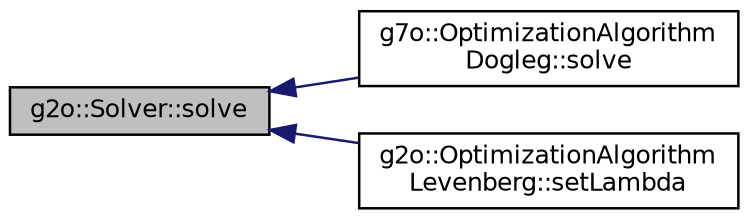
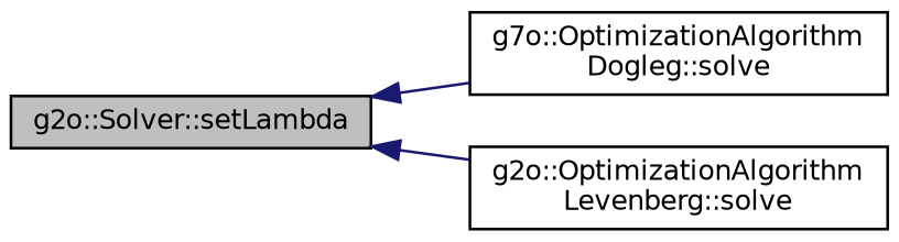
  digraph {
    rankdir=LR
    node [color=black fillcolor=white fontname=Helvetica fontsize=10 shape=record style=filled]
    edge [color=midnightblue dir=back fontname=Helvetica fontsize=10 labelfontname=Helvetica labelfontsize=10 style=solid]
-   n1 [fillcolor=grey75 fontcolor=black height=0.2 label="g2o::Solver::solve" width=0.4]
+   n1 [fillcolor=grey75 fontcolor=black height=0.2 label="g2o::Solver::setLambda" width=0.4]
    n2 [height=0.2 label="g7o::OptimizationAlgorithm\lDogleg::solve" width=0.4]
-   n3 [height=0.2 label="g2o::OptimizationAlgorithm\lLevenberg::setLambda" width=0.4]
+   n3 [height=0.2 label="g2o::OptimizationAlgorithm\lLevenberg::solve" width=0.4]
    n1 -> n2
    n1 -> n3
  }
